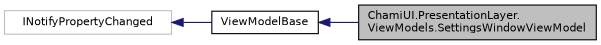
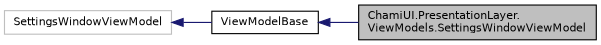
  digraph {
    rankdir=LR
    node [color=black fillcolor=white fontname=Helvetica fontsize=10 shape=record style=filled]
    edge [color=midnightblue dir=back fontname=Helvetica fontsize=10 labelfontname=Helvetica labelfontsize=10 style=solid]
    n1 [fillcolor=grey75 fontcolor=black height=0.2 label="ChamiUI.PresentationLayer.\lViewModels.SettingsWindowViewModel" width=0.4]
    n2 [height=0.2 label=ViewModelBase width=0.4]
-   n3 [color=grey75 height=0.2 label=INotifyPropertyChanged width=0.4]
+   n3 [color=grey75 height=0.2 label=SettingsWindowViewModel width=0.4]
    n2 -> n1
    n3 -> n2
  }
